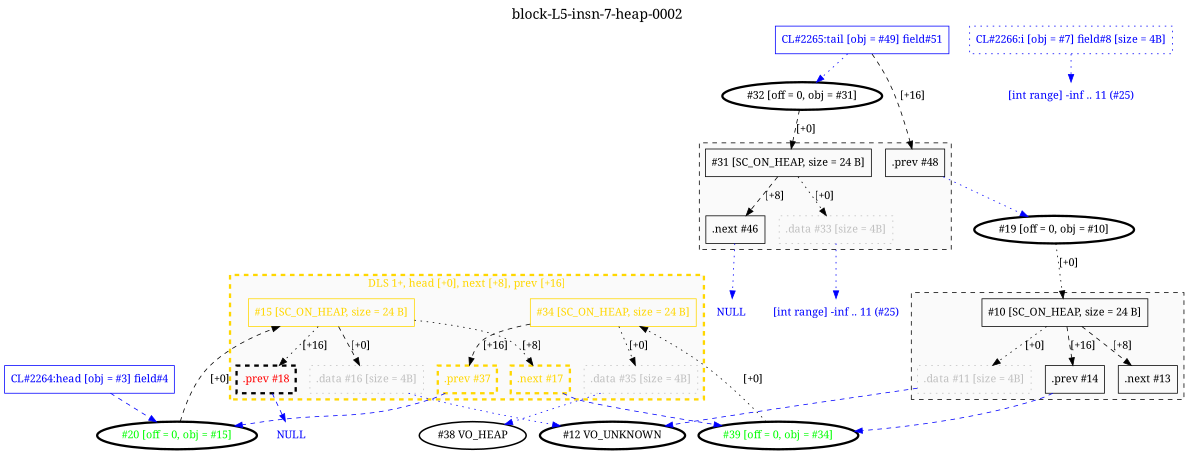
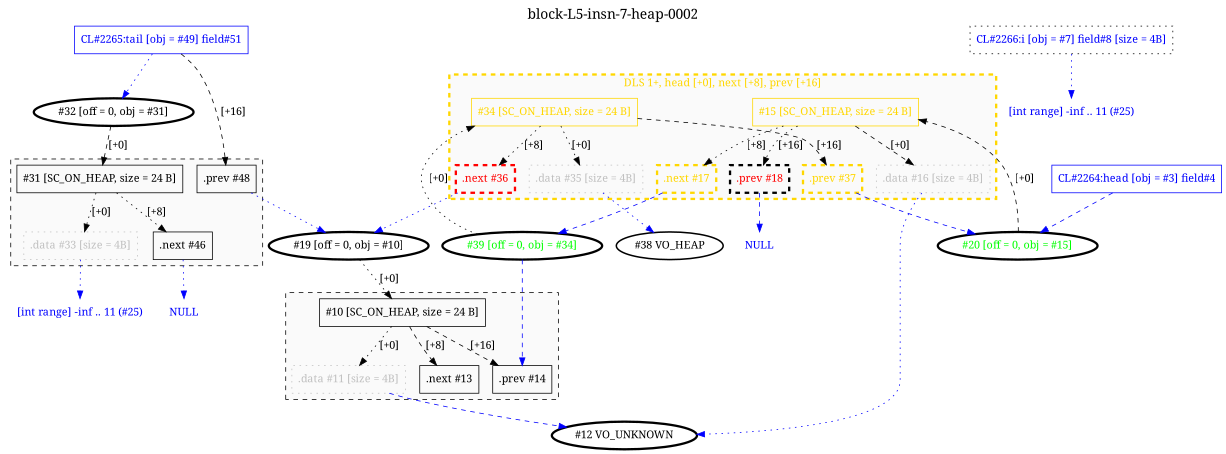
  digraph {
    clusterrank=local
    fontname="Noto Serif"
    label=<<FONT POINT-SIZE="18">block-L5-insn-7-heap-0002</FONT>>
    labelloc=t
    node [fontcolor=black fontname="Noto Serif" shape=box]
    edge [color=black fontcolor=black fontname="Noto Serif" style=dotted]
    n1 [color=black label="#10 [SC_ON_HEAP, size = 24 B]"]
    n2 [color=gray fontcolor=gray label=".data #11 [size = 4B]" style=dotted]
    n3 [color=black label=".next #13"]
    n4 [color=black label=".prev #14"]
    n5 [color=black label="#31 [SC_ON_HEAP, size = 24 B]"]
    n6 [color=gray fontcolor=gray label=".data #33 [size = 4B]" style=dotted]
    n7 [color=black label=".next #46"]
    n8 [color=black label=".prev #48"]
    n9 [color=gold fontcolor=gold label="#34 [SC_ON_HEAP, size = 24 B]"]
    n10 [color=gray fontcolor=gray label=".data #35 [size = 4B]" style=dotted]
+   n11 [color=red fontcolor=red label=".next #36" penwidth=3.0 style=dashed]
    n12 [color=gold fontcolor=gold label=".prev #37" penwidth=3.0 style=dashed]
    n13 [color=gold fontcolor=gold label="#15 [SC_ON_HEAP, size = 24 B]"]
    n14 [color=gray fontcolor=gray label=".data #16 [size = 4B]" style=dotted]
    n15 [color=gold fontcolor=gold label=".next #17" penwidth=3.0 style=dashed]
    n16 [color=black fontcolor=red label=".prev #18" penwidth=3.0 style=dashed]
    n17 [label="#12 VO_UNKNOWN" penwidth=3 shape=ellipse]
    n18 [fontcolor=green label="#39 [off = 0, obj = #34]" penwidth=3 shape=ellipse]
    n19 [fontcolor=blue label="[int range] -inf .. 11 (#25)" shape=plaintext]
    n20 [fontcolor=blue label=NULL shape=plaintext]
    n21 [label="#19 [off = 0, obj = #10]" penwidth=3 shape=ellipse]
    n22 [label="#38 VO_HEAP" penwidth=2 shape=ellipse]
    n23 [fontcolor=green label="#20 [off = 0, obj = #15]" penwidth=3 shape=ellipse]
    n24 [fontcolor=blue label=NULL shape=plaintext]
    n25 [color=blue fontcolor=blue label="CL#2264:head [obj = #3] field#4"]
-   n26 [color=blue fontcolor=blue label="CL#2266:i [obj = #7] field#8 [size = 4B]" style=dotted]
+   n26 [color=black fontcolor=blue label="CL#2266:i [obj = #7] field#8 [size = 4B]" style=dotted]
    n27 [fontcolor=blue label="[int range] -inf .. 11 (#25)" shape=plaintext]
    n28 [label="#32 [off = 0, obj = #31]" penwidth=3 shape=ellipse]
    n29 [color=blue fontcolor=blue label="CL#2265:tail [obj = #49] field#51"]
    subgraph cluster_1 {
      bgcolor=gray98
      color=black
      fontcolor=black
      label=""
      penwidth=1.0
      rank=same
      style=dashed
      n1
      n2
      n3
      n4
    }
    subgraph cluster_2 {
      bgcolor=gray98
      color=black
      fontcolor=black
      label=""
      penwidth=1.0
      rank=same
      style=dashed
      n5
      n6
      n7
      n8
    }
    subgraph cluster_3 {
      bgcolor=gray98
      color=gold
      fontcolor=gold
      label="DLS 1+, head [+0], next [+8], prev [+16]"
      penwidth=3.0
      rank=same
      style=dashed
      n9
      n10
+     n11
      n12
      n13
      n14
      n15
      n16
    }
    n1 -> n2 [label="[+0]"]
    n1 -> n3 [label="[+8]" style=dashed]
    n1 -> n4 [label="[+16]" style=dashed]
    n2 -> n17 [color=blue fontcolor=blue style=dashed]
-   n4 -> n18 [color=blue fontcolor=blue style=dashed]
+   n18 -> n4 [color=blue fontcolor=blue style=dashed]
    n5 -> n6 [label="[+0]"]
-   n5 -> n7 [label="[+8]" style=dashed]
+   n5 -> n7 [label="[+8]"]
    n6 -> n19 [color=blue fontcolor=blue]
    n7 -> n20 [color=blue fontcolor=blue]
    n8 -> n21 [color=blue fontcolor=blue]
    n9 -> n10 [label="[+0]"]
+   n9 -> n11 [label="[+8]"]
    n9 -> n12 [label="[+16]" style=dashed]
    n10 -> n22 [color=blue fontcolor=blue]
+   n11 -> n21 [color=blue fontcolor=blue]
    n12 -> n23 [color=blue fontcolor=blue style=dashed]
    n13 -> n14 [label="[+0]" style=dashed]
    n13 -> n15 [label="[+8]"]
    n13 -> n16 [label="[+16]"]
    n14 -> n17 [color=blue fontcolor=blue]
    n15 -> n18 [color=blue fontcolor=blue style=dashed]
    n16 -> n24 [color=blue fontcolor=blue style=dashed]
    n18 -> n9 [label="[+0]"]
    n21 -> n1 [label="[+0]"]
    n23 -> n13 [label="[+0]" style=dashed]
    n25 -> n23 [color=blue fontcolor=blue style=dashed]
    n26 -> n27 [color=blue fontcolor=blue]
    n28 -> n5 [label="[+0]" style=dashed]
    n29 -> n8 [label="[+16]" style=dashed]
    n29 -> n28 [color=blue fontcolor=blue]
  }
